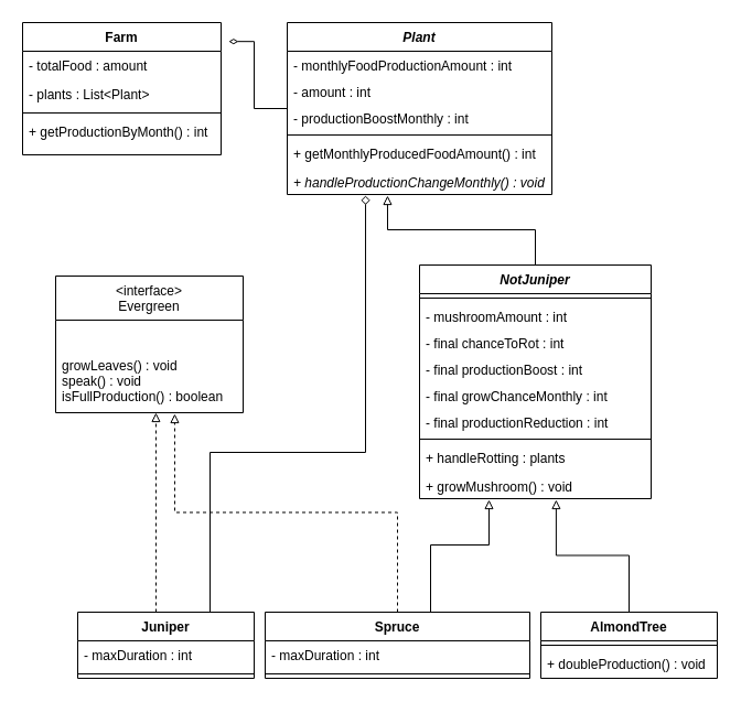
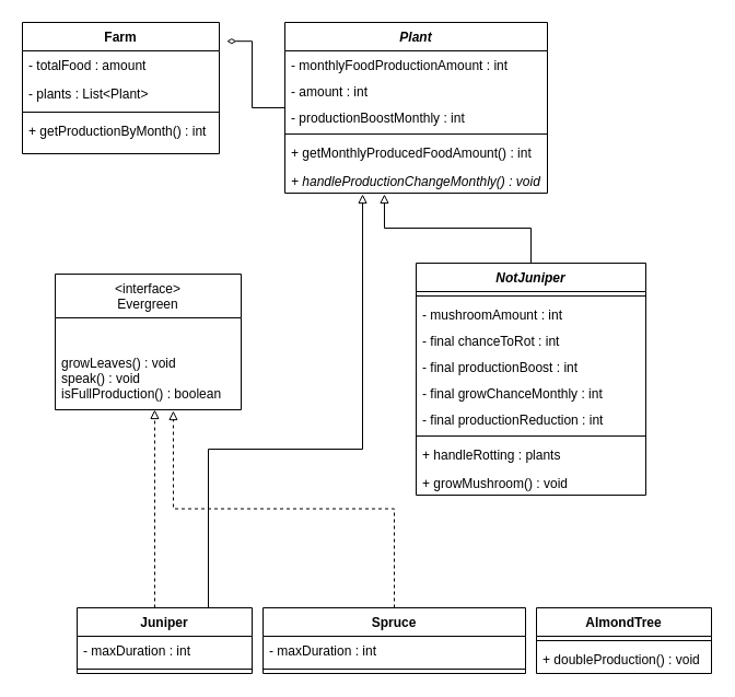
  <mxCell id="0" />
  <mxCell id="1" parent="0" />
- <mxCell id="2" style="edgeStyle=orthogonalEdgeStyle;rounded=0;orthogonalLoop=1;jettySize=auto;html=1;entryX=0.59;entryY=1.042;entryDx=0;entryDy=0;entryPerimeter=0;endArrow=block;endFill=0;" edge="1" parent="1" source="3" target="41"><mxGeometry relative="1" as="geometry" /></mxCell>
  <mxCell id="3" value="AlmondTree" style="swimlane;fontStyle=1;align=center;verticalAlign=top;childLayout=stackLayout;horizontal=1;startSize=26;horizontalStack=0;resizeParent=1;resizeParentMax=0;resizeLast=0;collapsible=1;marginBottom=0;" vertex="1" parent="1"><mxGeometry x="490" y="555" width="160" height="60" as="geometry" /></mxCell>
  <mxCell id="4" value="" style="line;strokeWidth=1;fillColor=none;align=left;verticalAlign=middle;spacingTop=-1;spacingLeft=3;spacingRight=3;rotatable=0;labelPosition=right;points=[];portConstraint=eastwest;" vertex="1" parent="3"><mxGeometry y="26" width="160" height="8" as="geometry" /></mxCell>
  <mxCell id="5" value="+ doubleProduction() : void" style="text;strokeColor=none;fillColor=none;align=left;verticalAlign=top;spacingLeft=4;spacingRight=4;overflow=hidden;rotatable=0;points=[[0,0.5],[1,0.5]];portConstraint=eastwest;" vertex="1" parent="3"><mxGeometry y="34" width="160" height="26" as="geometry" /></mxCell>
  <mxCell id="6" style="edgeStyle=orthogonalEdgeStyle;rounded=0;orthogonalLoop=1;jettySize=auto;html=1;entryX=0.635;entryY=1.012;entryDx=0;entryDy=0;entryPerimeter=0;dashed=1;endArrow=block;endFill=0;" edge="1" parent="1" source="8" target="30"><mxGeometry relative="1" as="geometry" /></mxCell>
- <mxCell id="7" style="edgeStyle=orthogonalEdgeStyle;rounded=0;orthogonalLoop=1;jettySize=auto;html=1;entryX=0.3;entryY=1.042;entryDx=0;entryDy=0;entryPerimeter=0;endArrow=block;endFill=0;" edge="1" parent="1" source="8" target="41"><mxGeometry relative="1" as="geometry"><Array as="points"><mxPoint x="390" y="494" /><mxPoint x="443" y="494" /></Array></mxGeometry></mxCell>
  <mxCell id="8" value="Spruce" style="swimlane;fontStyle=1;align=center;verticalAlign=top;childLayout=stackLayout;horizontal=1;startSize=26;horizontalStack=0;resizeParent=1;resizeParentMax=0;resizeLast=0;collapsible=1;marginBottom=0;" vertex="1" parent="1"><mxGeometry x="240" y="555" width="240" height="60" as="geometry" /></mxCell>
  <mxCell id="9" value="- maxDuration : int " style="text;strokeColor=none;fillColor=none;align=left;verticalAlign=top;spacingLeft=4;spacingRight=4;overflow=hidden;rotatable=0;points=[[0,0.5],[1,0.5]];portConstraint=eastwest;" vertex="1" parent="8"><mxGeometry y="26" width="240" height="26" as="geometry" /></mxCell>
  <mxCell id="10" value="" style="line;strokeWidth=1;fillColor=none;align=left;verticalAlign=middle;spacingTop=-1;spacingLeft=3;spacingRight=3;rotatable=0;labelPosition=right;points=[];portConstraint=eastwest;" vertex="1" parent="8"><mxGeometry y="52" width="240" height="8" as="geometry" /></mxCell>
  <mxCell id="11" style="edgeStyle=orthogonalEdgeStyle;rounded=0;orthogonalLoop=1;jettySize=auto;html=1;entryX=0.535;entryY=1;entryDx=0;entryDy=0;entryPerimeter=0;dashed=1;endArrow=block;endFill=0;" edge="1" parent="1" source="13" target="30"><mxGeometry relative="1" as="geometry"><Array as="points"><mxPoint x="141" y="510" /><mxPoint x="141" y="510" /></Array></mxGeometry></mxCell>
- <mxCell id="12" style="edgeStyle=orthogonalEdgeStyle;rounded=0;orthogonalLoop=1;jettySize=auto;html=1;entryX=0.296;entryY=1.042;entryDx=0;entryDy=0;entryPerimeter=0;endArrow=diamond;endFill=0;" edge="1" parent="1" source="13" target="23"><mxGeometry relative="1" as="geometry"><Array as="points"><mxPoint x="190" y="410" /><mxPoint x="331" y="410" /></Array></mxGeometry></mxCell>
+ <mxCell id="12" style="edgeStyle=orthogonalEdgeStyle;rounded=0;orthogonalLoop=1;jettySize=auto;html=1;entryX=0.296;entryY=1.042;entryDx=0;entryDy=0;entryPerimeter=0;endArrow=block;endFill=0;" edge="1" parent="1" source="13" target="23"><mxGeometry relative="1" as="geometry"><Array as="points"><mxPoint x="190" y="410" /><mxPoint x="331" y="410" /></Array></mxGeometry></mxCell>
  <mxCell id="13" value="Juniper" style="swimlane;fontStyle=1;align=center;verticalAlign=top;childLayout=stackLayout;horizontal=1;startSize=26;horizontalStack=0;resizeParent=1;resizeParentMax=0;resizeLast=0;collapsible=1;marginBottom=0;" vertex="1" parent="1"><mxGeometry x="70" y="555" width="160" height="60" as="geometry" /></mxCell>
  <mxCell id="14" value="- maxDuration : int " style="text;strokeColor=none;fillColor=none;align=left;verticalAlign=top;spacingLeft=4;spacingRight=4;overflow=hidden;rotatable=0;points=[[0,0.5],[1,0.5]];portConstraint=eastwest;" vertex="1" parent="13"><mxGeometry y="26" width="160" height="26" as="geometry" /></mxCell>
  <mxCell id="15" value="" style="line;strokeWidth=1;fillColor=none;align=left;verticalAlign=middle;spacingTop=-1;spacingLeft=3;spacingRight=3;rotatable=0;labelPosition=right;points=[];portConstraint=eastwest;" vertex="1" parent="13"><mxGeometry y="52" width="160" height="8" as="geometry" /></mxCell>
  <mxCell id="16" style="edgeStyle=orthogonalEdgeStyle;rounded=0;orthogonalLoop=1;jettySize=auto;html=1;entryX=1.038;entryY=0.143;entryDx=0;entryDy=0;entryPerimeter=0;endArrow=diamondThin;endFill=0;" edge="1" parent="1" source="17" target="24"><mxGeometry relative="1" as="geometry" /></mxCell>
  <mxCell id="17" value="Plant" style="swimlane;fontStyle=3;align=center;verticalAlign=top;childLayout=stackLayout;horizontal=1;startSize=26;horizontalStack=0;resizeParent=1;resizeParentMax=0;resizeLast=0;collapsible=1;marginBottom=0;" vertex="1" parent="1"><mxGeometry x="260" y="20" width="240" height="156" as="geometry" /></mxCell>
  <mxCell id="18" value="- monthlyFoodProductionAmount : int" style="text;strokeColor=none;fillColor=none;align=left;verticalAlign=top;spacingLeft=4;spacingRight=4;overflow=hidden;rotatable=0;points=[[0,0.5],[1,0.5]];portConstraint=eastwest;" vertex="1" parent="17"><mxGeometry y="26" width="240" height="24" as="geometry" /></mxCell>
  <mxCell id="19" value="- amount : int" style="text;strokeColor=none;fillColor=none;align=left;verticalAlign=top;spacingLeft=4;spacingRight=4;overflow=hidden;rotatable=0;points=[[0,0.5],[1,0.5]];portConstraint=eastwest;" vertex="1" parent="17"><mxGeometry y="50" width="240" height="24" as="geometry" /></mxCell>
  <mxCell id="20" value="- productionBoostMonthly : int" style="text;strokeColor=none;fillColor=none;align=left;verticalAlign=top;spacingLeft=4;spacingRight=4;overflow=hidden;rotatable=0;points=[[0,0.5],[1,0.5]];portConstraint=eastwest;" vertex="1" parent="17"><mxGeometry y="74" width="240" height="24" as="geometry" /></mxCell>
  <mxCell id="21" value="" style="line;strokeWidth=1;fillColor=none;align=left;verticalAlign=middle;spacingTop=-1;spacingLeft=3;spacingRight=3;rotatable=0;labelPosition=right;points=[];portConstraint=eastwest;" vertex="1" parent="17"><mxGeometry y="98" width="240" height="8" as="geometry" /></mxCell>
  <mxCell id="22" value="+ getMonthlyProducedFoodAmount() : int" style="text;strokeColor=none;fillColor=none;align=left;verticalAlign=top;spacingLeft=4;spacingRight=4;overflow=hidden;rotatable=0;points=[[0,0.5],[1,0.5]];portConstraint=eastwest;" vertex="1" parent="17"><mxGeometry y="106" width="240" height="26" as="geometry" /></mxCell>
  <mxCell id="23" value="+ handleProductionChangeMonthly() : void" style="text;strokeColor=none;fillColor=none;align=left;verticalAlign=top;spacingLeft=4;spacingRight=4;overflow=hidden;rotatable=0;points=[[0,0.5],[1,0.5]];portConstraint=eastwest;fontStyle=2" vertex="1" parent="17"><mxGeometry y="132" width="240" height="24" as="geometry" /></mxCell>
  <mxCell id="24" value="Farm" style="swimlane;fontStyle=1;align=center;verticalAlign=top;childLayout=stackLayout;horizontal=1;startSize=26;horizontalStack=0;resizeParent=1;resizeParentMax=0;resizeLast=0;collapsible=1;marginBottom=0;" vertex="1" parent="1"><mxGeometry y="20" width="180" height="120" as="geometry" x="20" /></mxCell>
  <mxCell id="25" value="- totalFood : amount" style="text;strokeColor=none;fillColor=none;align=left;verticalAlign=top;spacingLeft=4;spacingRight=4;overflow=hidden;rotatable=0;points=[[0,0.5],[1,0.5]];portConstraint=eastwest;" vertex="1" parent="24"><mxGeometry y="26" width="180" height="26" as="geometry" /></mxCell>
  <mxCell id="26" value="- plants : List&lt;Plant&gt;" style="text;strokeColor=none;fillColor=none;align=left;verticalAlign=top;spacingLeft=4;spacingRight=4;overflow=hidden;rotatable=0;points=[[0,0.5],[1,0.5]];portConstraint=eastwest;" vertex="1" parent="24"><mxGeometry y="52" width="180" height="26" as="geometry" /></mxCell>
  <mxCell id="27" value="" style="line;strokeWidth=1;fillColor=none;align=left;verticalAlign=middle;spacingTop=-1;spacingLeft=3;spacingRight=3;rotatable=0;labelPosition=right;points=[];portConstraint=eastwest;" vertex="1" parent="24"><mxGeometry y="78" width="180" height="8" as="geometry" /></mxCell>
  <mxCell id="28" value="+ getProductionByMonth() : int" style="text;strokeColor=none;fillColor=none;align=left;verticalAlign=top;spacingLeft=4;spacingRight=4;overflow=hidden;rotatable=0;points=[[0,0.5],[1,0.5]];portConstraint=eastwest;" vertex="1" parent="24"><mxGeometry y="86" width="180" height="34" as="geometry" /></mxCell>
  <mxCell id="29" value="&lt;interface&gt;&#10;Evergreen" style="swimlane;fontStyle=0;childLayout=stackLayout;horizontal=1;startSize=40;fillColor=none;horizontalStack=0;resizeParent=1;resizeParentMax=0;resizeLast=0;collapsible=1;marginBottom=0;" vertex="1" parent="1"><mxGeometry x="50" y="250" width="170" height="124" as="geometry" /></mxCell>
  <mxCell id="30" value="&#10;&#10;growLeaves() : void&#10;speak() : void&#10;isFullProduction() : boolean" style="text;strokeColor=none;fillColor=none;align=left;verticalAlign=top;spacingLeft=4;spacingRight=4;overflow=hidden;rotatable=0;points=[[0,0.5],[1,0.5]];portConstraint=eastwest;" vertex="1" parent="29"><mxGeometry y="40" width="170" height="84" as="geometry" /></mxCell>
  <mxCell id="31" style="edgeStyle=orthogonalEdgeStyle;rounded=0;orthogonalLoop=1;jettySize=auto;html=1;entryX=0.379;entryY=1.042;entryDx=0;entryDy=0;entryPerimeter=0;endArrow=block;endFill=0;" edge="1" parent="1" source="32" target="23"><mxGeometry relative="1" as="geometry" /></mxCell>
  <mxCell id="32" value="NotJuniper" style="swimlane;fontStyle=3;align=center;verticalAlign=top;childLayout=stackLayout;horizontal=1;startSize=26;horizontalStack=0;resizeParent=1;resizeParentMax=0;resizeLast=0;collapsible=1;marginBottom=0;" vertex="1" parent="1"><mxGeometry x="380" y="240" width="210" height="212" as="geometry" /></mxCell>
  <mxCell id="33" value="" style="line;strokeWidth=1;fillColor=none;align=left;verticalAlign=middle;spacingTop=-1;spacingLeft=3;spacingRight=3;rotatable=0;labelPosition=right;points=[];portConstraint=eastwest;" vertex="1" parent="32"><mxGeometry y="26" width="210" height="8" as="geometry" /></mxCell>
  <mxCell id="34" value="- mushroomAmount : int" style="text;strokeColor=none;fillColor=none;align=left;verticalAlign=top;spacingLeft=4;spacingRight=4;overflow=hidden;rotatable=0;points=[[0,0.5],[1,0.5]];portConstraint=eastwest;" vertex="1" parent="32"><mxGeometry y="34" width="210" height="24" as="geometry" /></mxCell>
  <mxCell id="35" value="- final chanceToRot : int" style="text;strokeColor=none;fillColor=none;align=left;verticalAlign=top;spacingLeft=4;spacingRight=4;overflow=hidden;rotatable=0;points=[[0,0.5],[1,0.5]];portConstraint=eastwest;" vertex="1" parent="32"><mxGeometry y="58" width="210" height="24" as="geometry" /></mxCell>
  <mxCell id="36" value="- final productionBoost : int" style="text;strokeColor=none;fillColor=none;align=left;verticalAlign=top;spacingLeft=4;spacingRight=4;overflow=hidden;rotatable=0;points=[[0,0.5],[1,0.5]];portConstraint=eastwest;" vertex="1" parent="32"><mxGeometry y="82" width="210" height="24" as="geometry" /></mxCell>
  <mxCell id="37" value="- final growChanceMonthly : int" style="text;strokeColor=none;fillColor=none;align=left;verticalAlign=top;spacingLeft=4;spacingRight=4;overflow=hidden;rotatable=0;points=[[0,0.5],[1,0.5]];portConstraint=eastwest;" vertex="1" parent="32"><mxGeometry y="106" width="210" height="24" as="geometry" /></mxCell>
  <mxCell id="38" value="- final productionReduction : int" style="text;strokeColor=none;fillColor=none;align=left;verticalAlign=top;spacingLeft=4;spacingRight=4;overflow=hidden;rotatable=0;points=[[0,0.5],[1,0.5]];portConstraint=eastwest;" vertex="1" parent="32"><mxGeometry y="130" width="210" height="24" as="geometry" /></mxCell>
  <mxCell id="39" value="" style="line;strokeWidth=1;fillColor=none;align=left;verticalAlign=middle;spacingTop=-1;spacingLeft=3;spacingRight=3;rotatable=0;labelPosition=right;points=[];portConstraint=eastwest;" vertex="1" parent="32"><mxGeometry y="154" width="210" height="8" as="geometry" /></mxCell>
  <mxCell id="40" value="+ handleRotting : plants" style="text;strokeColor=none;fillColor=none;align=left;verticalAlign=top;spacingLeft=4;spacingRight=4;overflow=hidden;rotatable=0;points=[[0,0.5],[1,0.5]];portConstraint=eastwest;" vertex="1" parent="32"><mxGeometry y="162" width="210" height="26" as="geometry" /></mxCell>
  <mxCell id="41" value="+ growMushroom() : void" style="text;strokeColor=none;fillColor=none;align=left;verticalAlign=top;spacingLeft=4;spacingRight=4;overflow=hidden;rotatable=0;points=[[0,0.5],[1,0.5]];portConstraint=eastwest;" vertex="1" parent="32"><mxGeometry y="188" width="210" height="24" as="geometry" /></mxCell>
